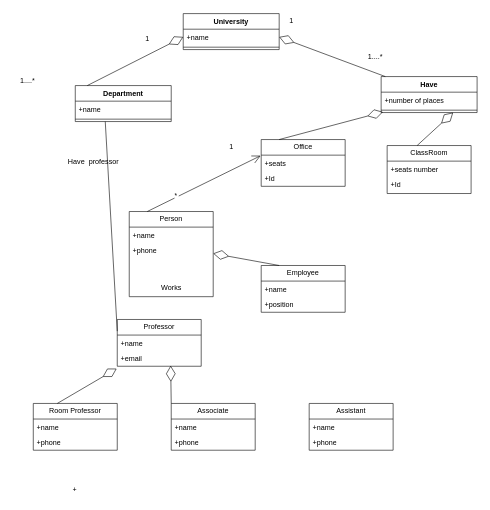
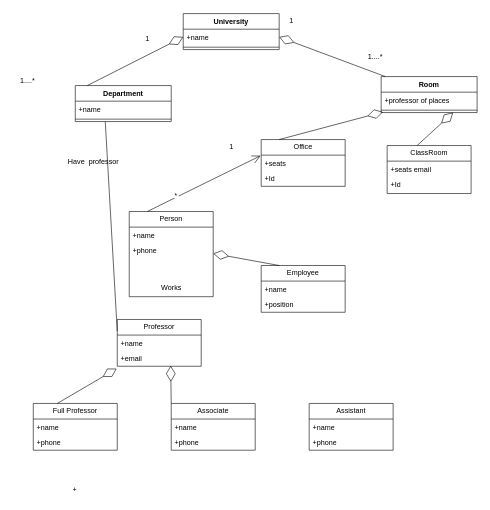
  <mxCell id="0" />
  <mxCell id="1" parent="0" />
  <mxCell id="2" value="+" style="text;strokeColor=none;fillColor=none;align=left;verticalAlign=top;spacingLeft=4;spacingRight=4;overflow=hidden;rotatable=0;points=[[0,0.5],[1,0.5]];portConstraint=eastwest;whiteSpace=wrap;html=1;" vertex="1" parent="1"><mxGeometry x="115" y="802" width="410" height="26" as="geometry" /></mxCell>
  <mxCell id="3" value="University" style="swimlane;fontStyle=1;align=center;verticalAlign=top;childLayout=stackLayout;horizontal=1;startSize=26;horizontalStack=0;resizeParent=1;resizeParentMax=0;resizeLast=0;collapsible=1;marginBottom=0;whiteSpace=wrap;html=1;" vertex="1" parent="1"><mxGeometry x="305" y="22" width="160" height="60" as="geometry" /></mxCell>
  <mxCell id="4" value="+name" style="text;strokeColor=none;fillColor=none;align=left;verticalAlign=top;spacingLeft=4;spacingRight=4;overflow=hidden;rotatable=0;points=[[0,0.5],[1,0.5]];portConstraint=eastwest;whiteSpace=wrap;html=1;" vertex="1" parent="3"><mxGeometry y="26" width="160" height="26" as="geometry" /></mxCell>
  <mxCell id="5" value="" style="line;strokeWidth=1;fillColor=none;align=left;verticalAlign=middle;spacingTop=-1;spacingLeft=3;spacingRight=3;rotatable=0;labelPosition=right;points=[];portConstraint=eastwest;strokeColor=inherit;" vertex="1" parent="3"><mxGeometry y="52" width="160" height="8" as="geometry" /></mxCell>
  <mxCell id="6" value="Department" style="swimlane;fontStyle=1;align=center;verticalAlign=top;childLayout=stackLayout;horizontal=1;startSize=26;horizontalStack=0;resizeParent=1;resizeParentMax=0;resizeLast=0;collapsible=1;marginBottom=0;whiteSpace=wrap;html=1;" vertex="1" parent="1"><mxGeometry x="125" y="142" width="160" height="60" as="geometry" /></mxCell>
  <mxCell id="7" value="+name" style="text;strokeColor=none;fillColor=none;align=left;verticalAlign=top;spacingLeft=4;spacingRight=4;overflow=hidden;rotatable=0;points=[[0,0.5],[1,0.5]];portConstraint=eastwest;whiteSpace=wrap;html=1;" vertex="1" parent="6"><mxGeometry y="26" width="160" height="26" as="geometry" /></mxCell>
  <mxCell id="8" value="" style="line;strokeWidth=1;fillColor=none;align=left;verticalAlign=middle;spacingTop=-1;spacingLeft=3;spacingRight=3;rotatable=0;labelPosition=right;points=[];portConstraint=eastwest;strokeColor=inherit;" vertex="1" parent="6"><mxGeometry y="52" width="160" height="8" as="geometry" /></mxCell>
- <mxCell id="9" value="Have" style="swimlane;fontStyle=1;align=center;verticalAlign=top;childLayout=stackLayout;horizontal=1;startSize=26;horizontalStack=0;resizeParent=1;resizeParentMax=0;resizeLast=0;collapsible=1;marginBottom=0;whiteSpace=wrap;html=1;" vertex="1" parent="1"><mxGeometry x="635" y="127" width="160" height="60" as="geometry" /></mxCell>
- <mxCell id="10" value="+number of places" style="text;strokeColor=none;fillColor=none;align=left;verticalAlign=top;spacingLeft=4;spacingRight=4;overflow=hidden;rotatable=0;points=[[0,0.5],[1,0.5]];portConstraint=eastwest;whiteSpace=wrap;html=1;" vertex="1" parent="9"><mxGeometry y="26" width="160" height="26" as="geometry" /></mxCell>
+ <mxCell id="9" value="Room" style="swimlane;fontStyle=1;align=center;verticalAlign=top;childLayout=stackLayout;horizontal=1;startSize=26;horizontalStack=0;resizeParent=1;resizeParentMax=0;resizeLast=0;collapsible=1;marginBottom=0;whiteSpace=wrap;html=1;" vertex="1" parent="1"><mxGeometry x="635" y="127" width="160" height="60" as="geometry" /></mxCell>
+ <mxCell id="10" value="+professor of places" style="text;strokeColor=none;fillColor=none;align=left;verticalAlign=top;spacingLeft=4;spacingRight=4;overflow=hidden;rotatable=0;points=[[0,0.5],[1,0.5]];portConstraint=eastwest;whiteSpace=wrap;html=1;" vertex="1" parent="9"><mxGeometry y="26" width="160" height="26" as="geometry" /></mxCell>
  <mxCell id="11" value="" style="line;strokeWidth=1;fillColor=none;align=left;verticalAlign=middle;spacingTop=-1;spacingLeft=3;spacingRight=3;rotatable=0;labelPosition=right;points=[];portConstraint=eastwest;strokeColor=inherit;" vertex="1" parent="9"><mxGeometry y="52" width="160" height="8" as="geometry" /></mxCell>
  <mxCell id="12" value="" style="endArrow=diamondThin;endFill=0;endSize=24;html=1;rounded=0;entryX=1;entryY=0.5;entryDx=0;entryDy=0;" edge="1" parent="1" target="4"><mxGeometry width="160" relative="1" as="geometry"><mxPoint x="642" y="127" as="sourcePoint" /><mxPoint x="802" y="127" as="targetPoint" /></mxGeometry></mxCell>
  <mxCell id="13" value="" style="endArrow=diamondThin;endFill=0;endSize=24;html=1;rounded=0;entryX=0;entryY=0.5;entryDx=0;entryDy=0;" edge="1" parent="1" target="4"><mxGeometry width="160" relative="1" as="geometry"><mxPoint x="145" y="142" as="sourcePoint" /><mxPoint x="305" y="142" as="targetPoint" /></mxGeometry></mxCell>
  <mxCell id="14" value="Office" style="swimlane;fontStyle=0;childLayout=stackLayout;horizontal=1;startSize=26;fillColor=none;horizontalStack=0;resizeParent=1;resizeParentMax=0;resizeLast=0;collapsible=1;marginBottom=0;whiteSpace=wrap;html=1;" vertex="1" parent="1"><mxGeometry x="435" y="232" width="140" height="78" as="geometry" /></mxCell>
  <mxCell id="15" value="+seats" style="text;strokeColor=none;fillColor=none;align=left;verticalAlign=top;spacingLeft=4;spacingRight=4;overflow=hidden;rotatable=0;points=[[0,0.5],[1,0.5]];portConstraint=eastwest;whiteSpace=wrap;html=1;" vertex="1" parent="14"><mxGeometry y="26" width="140" height="26" as="geometry" /></mxCell>
  <mxCell id="16" value="+Id" style="text;strokeColor=none;fillColor=none;align=left;verticalAlign=top;spacingLeft=4;spacingRight=4;overflow=hidden;rotatable=0;points=[[0,0.5],[1,0.5]];portConstraint=eastwest;whiteSpace=wrap;html=1;" vertex="1" parent="14"><mxGeometry y="52" width="140" height="26" as="geometry" /></mxCell>
  <mxCell id="17" value="ClassRoom" style="swimlane;fontStyle=0;childLayout=stackLayout;horizontal=1;startSize=26;fillColor=none;horizontalStack=0;resizeParent=1;resizeParentMax=0;resizeLast=0;collapsible=1;marginBottom=0;whiteSpace=wrap;html=1;" vertex="1" parent="1"><mxGeometry x="645" y="242" width="140" height="80" as="geometry" /></mxCell>
  <mxCell id="18" value="" style="endArrow=diamondThin;endFill=0;endSize=24;html=1;rounded=0;entryX=0.75;entryY=1;entryDx=0;entryDy=0;" edge="1" parent="17" target="9"><mxGeometry width="160" relative="1" as="geometry"><mxPoint x="50" as="sourcePoint" /><mxPoint x="210" as="targetPoint" /></mxGeometry></mxCell>
- <mxCell id="19" value="+seats number" style="text;strokeColor=none;fillColor=none;align=left;verticalAlign=top;spacingLeft=4;spacingRight=4;overflow=hidden;rotatable=0;points=[[0,0.5],[1,0.5]];portConstraint=eastwest;whiteSpace=wrap;html=1;" vertex="1" parent="17"><mxGeometry y="26" width="140" height="26" as="geometry" /></mxCell>
+ <mxCell id="19" value="+seats email" style="text;strokeColor=none;fillColor=none;align=left;verticalAlign=top;spacingLeft=4;spacingRight=4;overflow=hidden;rotatable=0;points=[[0,0.5],[1,0.5]];portConstraint=eastwest;whiteSpace=wrap;html=1;" vertex="1" parent="17"><mxGeometry y="26" width="140" height="26" as="geometry" /></mxCell>
  <mxCell id="20" value="+Id" style="text;strokeColor=none;fillColor=none;align=left;verticalAlign=top;spacingLeft=4;spacingRight=4;overflow=hidden;rotatable=0;points=[[0,0.5],[1,0.5]];portConstraint=eastwest;whiteSpace=wrap;html=1;" vertex="1" parent="17"><mxGeometry y="52" width="140" height="28" as="geometry" /></mxCell>
  <mxCell id="21" value="" style="endArrow=diamondThin;endFill=0;endSize=24;html=1;rounded=0;entryX=0.019;entryY=1.269;entryDx=0;entryDy=0;entryPerimeter=0;" edge="1" parent="1" target="10"><mxGeometry width="160" relative="1" as="geometry"><mxPoint x="465" y="232" as="sourcePoint" /><mxPoint x="625" y="232" as="targetPoint" /></mxGeometry></mxCell>
  <mxCell id="22" value="Person" style="swimlane;fontStyle=0;childLayout=stackLayout;horizontal=1;startSize=26;fillColor=none;horizontalStack=0;resizeParent=1;resizeParentMax=0;resizeLast=0;collapsible=1;marginBottom=0;whiteSpace=wrap;html=1;" vertex="1" parent="1"><mxGeometry x="215" y="352" width="140" height="142" as="geometry" /></mxCell>
  <mxCell id="23" value="+name" style="text;strokeColor=none;fillColor=none;align=left;verticalAlign=top;spacingLeft=4;spacingRight=4;overflow=hidden;rotatable=0;points=[[0,0.5],[1,0.5]];portConstraint=eastwest;whiteSpace=wrap;html=1;" vertex="1" parent="22"><mxGeometry y="26" width="140" height="26" as="geometry" /></mxCell>
  <mxCell id="24" value="+phone" style="text;strokeColor=none;fillColor=none;align=left;verticalAlign=top;spacingLeft=4;spacingRight=4;overflow=hidden;rotatable=0;points=[[0,0.5],[1,0.5]];portConstraint=eastwest;whiteSpace=wrap;html=1;" vertex="1" parent="22"><mxGeometry y="52" width="140" height="60" as="geometry" /></mxCell>
  <mxCell id="25" value="Works" style="text;html=1;align=center;verticalAlign=middle;resizable=0;points=[];autosize=1;strokeColor=none;fillColor=none;" vertex="1" parent="22"><mxGeometry y="112" width="140" height="30" as="geometry" /></mxCell>
  <mxCell id="26" value="Employee" style="swimlane;fontStyle=0;childLayout=stackLayout;horizontal=1;startSize=26;fillColor=none;horizontalStack=0;resizeParent=1;resizeParentMax=0;resizeLast=0;collapsible=1;marginBottom=0;whiteSpace=wrap;html=1;" vertex="1" parent="1"><mxGeometry x="435" y="442" width="140" height="78" as="geometry" /></mxCell>
  <mxCell id="27" value="+name" style="text;strokeColor=none;fillColor=none;align=left;verticalAlign=top;spacingLeft=4;spacingRight=4;overflow=hidden;rotatable=0;points=[[0,0.5],[1,0.5]];portConstraint=eastwest;whiteSpace=wrap;html=1;" vertex="1" parent="26"><mxGeometry y="26" width="140" height="26" as="geometry" /></mxCell>
  <mxCell id="28" value="+position" style="text;strokeColor=none;fillColor=none;align=left;verticalAlign=top;spacingLeft=4;spacingRight=4;overflow=hidden;rotatable=0;points=[[0,0.5],[1,0.5]];portConstraint=eastwest;whiteSpace=wrap;html=1;" vertex="1" parent="26"><mxGeometry y="52" width="140" height="26" as="geometry" /></mxCell>
  <mxCell id="29" value="" style="endArrow=diamondThin;endFill=0;endSize=24;html=1;rounded=0;entryX=0.929;entryY=0.692;entryDx=0;entryDy=0;entryPerimeter=0;" edge="1" parent="1"><mxGeometry width="160" relative="1" as="geometry"><mxPoint x="464.94" y="442" as="sourcePoint" /><mxPoint x="355" y="421.992" as="targetPoint" /></mxGeometry></mxCell>
  <mxCell id="30" value="Professor" style="swimlane;fontStyle=0;childLayout=stackLayout;horizontal=1;startSize=26;fillColor=none;horizontalStack=0;resizeParent=1;resizeParentMax=0;resizeLast=0;collapsible=1;marginBottom=0;whiteSpace=wrap;html=1;" vertex="1" parent="1"><mxGeometry x="195" y="532" width="140" height="78" as="geometry" /></mxCell>
  <mxCell id="31" value="+name" style="text;strokeColor=none;fillColor=none;align=left;verticalAlign=top;spacingLeft=4;spacingRight=4;overflow=hidden;rotatable=0;points=[[0,0.5],[1,0.5]];portConstraint=eastwest;whiteSpace=wrap;html=1;" vertex="1" parent="30"><mxGeometry y="26" width="140" height="26" as="geometry" /></mxCell>
  <mxCell id="32" value="+email" style="text;strokeColor=none;fillColor=none;align=left;verticalAlign=top;spacingLeft=4;spacingRight=4;overflow=hidden;rotatable=0;points=[[0,0.5],[1,0.5]];portConstraint=eastwest;whiteSpace=wrap;html=1;" vertex="1" parent="30"><mxGeometry y="52" width="140" height="26" as="geometry" /></mxCell>
- <mxCell id="33" value="Room Professor" style="swimlane;fontStyle=0;childLayout=stackLayout;horizontal=1;startSize=26;fillColor=none;horizontalStack=0;resizeParent=1;resizeParentMax=0;resizeLast=0;collapsible=1;marginBottom=0;whiteSpace=wrap;html=1;" vertex="1" parent="1"><mxGeometry x="55" y="672" width="140" height="78" as="geometry" /></mxCell>
+ <mxCell id="33" value="Full Professor" style="swimlane;fontStyle=0;childLayout=stackLayout;horizontal=1;startSize=26;fillColor=none;horizontalStack=0;resizeParent=1;resizeParentMax=0;resizeLast=0;collapsible=1;marginBottom=0;whiteSpace=wrap;html=1;" vertex="1" parent="1"><mxGeometry x="55" y="672" width="140" height="78" as="geometry" /></mxCell>
  <mxCell id="34" value="" style="endArrow=diamondThin;endFill=0;endSize=24;html=1;rounded=0;entryX=-0.007;entryY=1.154;entryDx=0;entryDy=0;entryPerimeter=0;" edge="1" parent="33" target="32"><mxGeometry width="160" relative="1" as="geometry"><mxPoint x="40" as="sourcePoint" /><mxPoint x="200" as="targetPoint" /></mxGeometry></mxCell>
  <mxCell id="35" value="+name" style="text;strokeColor=none;fillColor=none;align=left;verticalAlign=top;spacingLeft=4;spacingRight=4;overflow=hidden;rotatable=0;points=[[0,0.5],[1,0.5]];portConstraint=eastwest;whiteSpace=wrap;html=1;" vertex="1" parent="33"><mxGeometry y="26" width="140" height="26" as="geometry" /></mxCell>
  <mxCell id="36" value="+phone" style="text;strokeColor=none;fillColor=none;align=left;verticalAlign=top;spacingLeft=4;spacingRight=4;overflow=hidden;rotatable=0;points=[[0,0.5],[1,0.5]];portConstraint=eastwest;whiteSpace=wrap;html=1;" vertex="1" parent="33"><mxGeometry y="52" width="140" height="26" as="geometry" /></mxCell>
  <mxCell id="37" value="Associate" style="swimlane;fontStyle=0;childLayout=stackLayout;horizontal=1;startSize=26;fillColor=none;horizontalStack=0;resizeParent=1;resizeParentMax=0;resizeLast=0;collapsible=1;marginBottom=0;whiteSpace=wrap;html=1;" vertex="1" parent="1"><mxGeometry x="285" y="672" width="140" height="78" as="geometry" /></mxCell>
  <mxCell id="38" value="" style="endArrow=diamondThin;endFill=0;endSize=24;html=1;rounded=0;entryX=0.636;entryY=0.962;entryDx=0;entryDy=0;entryPerimeter=0;" edge="1" parent="37" target="32"><mxGeometry width="160" relative="1" as="geometry"><mxPoint as="sourcePoint" /><mxPoint x="160" as="targetPoint" /></mxGeometry></mxCell>
  <mxCell id="39" value="+name" style="text;strokeColor=none;fillColor=none;align=left;verticalAlign=top;spacingLeft=4;spacingRight=4;overflow=hidden;rotatable=0;points=[[0,0.5],[1,0.5]];portConstraint=eastwest;whiteSpace=wrap;html=1;" vertex="1" parent="37"><mxGeometry y="26" width="140" height="26" as="geometry" /></mxCell>
  <mxCell id="40" value="+phone" style="text;strokeColor=none;fillColor=none;align=left;verticalAlign=top;spacingLeft=4;spacingRight=4;overflow=hidden;rotatable=0;points=[[0,0.5],[1,0.5]];portConstraint=eastwest;whiteSpace=wrap;html=1;" vertex="1" parent="37"><mxGeometry y="52" width="140" height="26" as="geometry" /></mxCell>
  <mxCell id="41" value="Assistant" style="swimlane;fontStyle=0;childLayout=stackLayout;horizontal=1;startSize=26;fillColor=none;horizontalStack=0;resizeParent=1;resizeParentMax=0;resizeLast=0;collapsible=1;marginBottom=0;whiteSpace=wrap;html=1;" vertex="1" parent="1"><mxGeometry x="515" y="672" width="140" height="78" as="geometry" /></mxCell>
  <mxCell id="42" value="+name" style="text;strokeColor=none;fillColor=none;align=left;verticalAlign=top;spacingLeft=4;spacingRight=4;overflow=hidden;rotatable=0;points=[[0,0.5],[1,0.5]];portConstraint=eastwest;whiteSpace=wrap;html=1;" vertex="1" parent="41"><mxGeometry y="26" width="140" height="26" as="geometry" /></mxCell>
  <mxCell id="43" value="+phone" style="text;strokeColor=none;fillColor=none;align=left;verticalAlign=top;spacingLeft=4;spacingRight=4;overflow=hidden;rotatable=0;points=[[0,0.5],[1,0.5]];portConstraint=eastwest;whiteSpace=wrap;html=1;" vertex="1" parent="41"><mxGeometry y="52" width="140" height="26" as="geometry" /></mxCell>
  <mxCell id="44" value="" style="endArrow=open;endFill=1;endSize=12;html=1;rounded=0;entryX=-0.007;entryY=0.038;entryDx=0;entryDy=0;entryPerimeter=0;" edge="1" parent="1" target="15"><mxGeometry width="160" relative="1" as="geometry"><mxPoint x="245" y="352" as="sourcePoint" /><mxPoint x="405" y="352" as="targetPoint" /></mxGeometry></mxCell>
  <mxCell id="45" value="*&amp;nbsp;" style="edgeLabel;html=1;align=center;verticalAlign=middle;resizable=0;points=[];" vertex="1" connectable="0" parent="44"><mxGeometry x="-0.478" y="3" relative="1" as="geometry"><mxPoint as="offset" /></mxGeometry></mxCell>
  <mxCell id="46" value="1" style="text;html=1;align=center;verticalAlign=middle;resizable=0;points=[];autosize=1;strokeColor=none;fillColor=none;" vertex="1" parent="1"><mxGeometry x="370" y="230" width="30" height="30" as="geometry" /></mxCell>
  <mxCell id="47" value="1" style="text;html=1;align=center;verticalAlign=middle;resizable=0;points=[];autosize=1;strokeColor=none;fillColor=none;" vertex="1" parent="1"><mxGeometry x="470" y="20" width="30" height="30" as="geometry" /></mxCell>
  <mxCell id="48" value="1....*" style="text;html=1;align=center;verticalAlign=middle;resizable=0;points=[];autosize=1;strokeColor=none;fillColor=none;" vertex="1" parent="1"><mxGeometry x="600" y="80" width="50" height="30" as="geometry" /></mxCell>
  <mxCell id="49" value="" style="endArrow=none;html=1;rounded=0;exitX=0;exitY=0.25;exitDx=0;exitDy=0;" edge="1" parent="1" source="30"><mxGeometry width="50" height="50" relative="1" as="geometry"><mxPoint x="125" y="252" as="sourcePoint" /><mxPoint x="175" y="202" as="targetPoint" /></mxGeometry></mxCell>
  <mxCell id="50" value="Have&amp;nbsp; professor&lt;br&gt;" style="text;html=1;align=center;verticalAlign=middle;resizable=0;points=[];autosize=1;strokeColor=none;fillColor=none;" vertex="1" parent="1"><mxGeometry x="100" y="255" width="110" height="30" as="geometry" /></mxCell>
  <mxCell id="51" value="1" style="text;html=1;align=center;verticalAlign=middle;resizable=0;points=[];autosize=1;strokeColor=none;fillColor=none;" vertex="1" parent="1"><mxGeometry x="230" y="50" width="30" height="30" as="geometry" /></mxCell>
  <mxCell id="52" value="1....*" style="text;html=1;align=center;verticalAlign=middle;resizable=0;points=[];autosize=1;strokeColor=none;fillColor=none;" vertex="1" parent="1"><mxGeometry x="20" y="120" width="50" height="30" as="geometry" /></mxCell>
